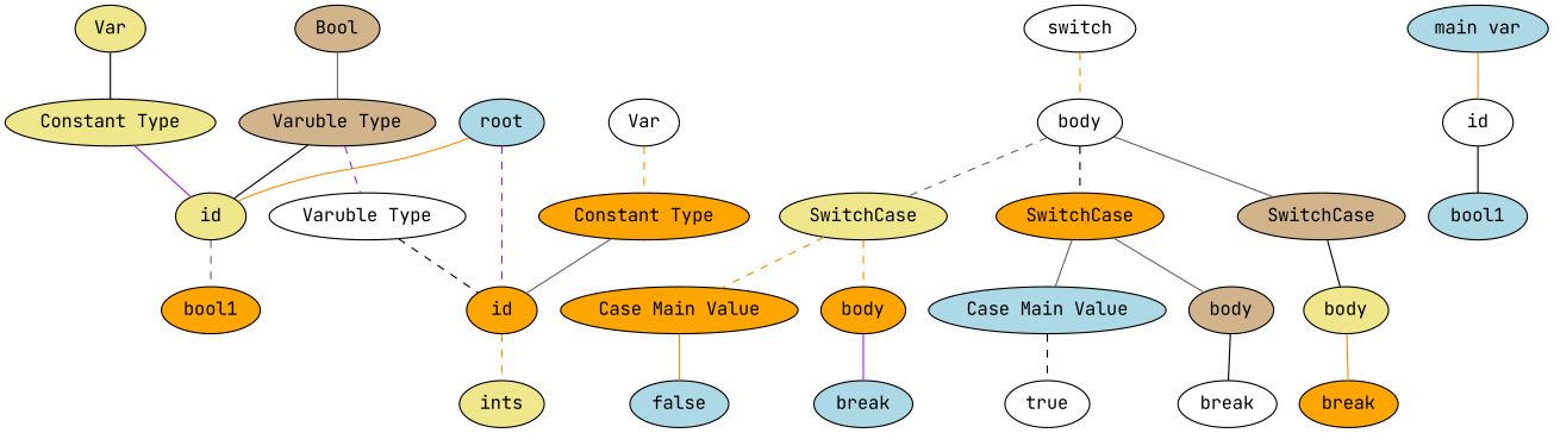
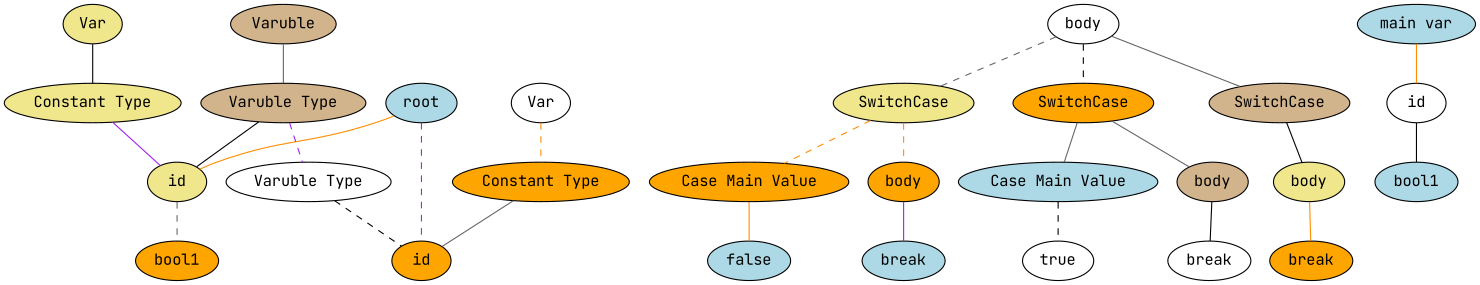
  graph {
    fontname="JetBrains Mono"
    node [fillcolor=orange fontname="JetBrains Mono" style=filled]
    edge [color=darkorange fontname="JetBrains Mono" style=solid]
    n1 [label=id]
-   n2 [fillcolor=khaki label=ints]
    root [fillcolor=lightblue]
    n4 [fillcolor=khaki label=id]
    n5 [label=bool1]
-   n6 [fillcolor=white label=switch]
    n7 [fillcolor=white label=body]
    n8 [fillcolor=white label="Varuble Type"]
    n9 [fillcolor=tan label="Varuble Type"]
    n10 [label="Constant Type"]
    n11 [fillcolor=white label=Var]
-   n12 [fillcolor=tan label=Bool]
+   n12 [fillcolor=tan label=Varuble]
    n13 [fillcolor=khaki label="Constant Type"]
    n14 [fillcolor=khaki label=Var]
    n15 [fillcolor=khaki label=SwitchCase]
    n16 [label=SwitchCase]
    n17 [fillcolor=tan label=SwitchCase]
    n18 [fillcolor=lightblue label="main var"]
    n19 [fillcolor=white label=id]
    n20 [label="Case Main Value"]
    n21 [label=body]
    n22 [fillcolor=lightblue label="Case Main Value"]
    n23 [fillcolor=tan label=body]
    n24 [fillcolor=khaki label=body]
    n25 [fillcolor=lightblue label=false]
    n26 [fillcolor=lightblue label=break]
    n27 [fillcolor=white label=true]
    n28 [fillcolor=white label=break]
    n29 [label=break]
    n30 [fillcolor=lightblue label=bool1]
-   n1 -- n2 [style=dashed]
    root -- n1 [color=purple style=dashed]
    root -- n4
    n4 -- n5 [color=gray40 style=dashed]
-   n6 -- n7 [style=dashed]
    n7 -- n15 [color=gray40 style=dashed]
    n7 -- n16 [color=black style=dashed]
    n7 -- n17 [color=gray40]
    n8 -- n1 [color=black style=dashed]
    n9 -- n4 [color=black]
    n9 -- n8 [color=purple style=dashed]
    n10 -- n1 [color=gray40]
    n11 -- n10 [style=dashed]
    n12 -- n9 [color=gray40]
    n13 -- n4 [color=purple]
    n14 -- n13 [color=black]
    n15 -- n20 [style=dashed]
    n15 -- n21 [style=dashed]
    n16 -- n22 [color=gray40]
    n16 -- n23 [color=gray40]
    n17 -- n24 [color=black]
    n18 -- n19
    n19 -- n30 [color=black]
    n20 -- n25
    n21 -- n26 [color=purple]
    n22 -- n27 [color=black style=dashed]
    n23 -- n28 [color=black]
    n24 -- n29
  }
